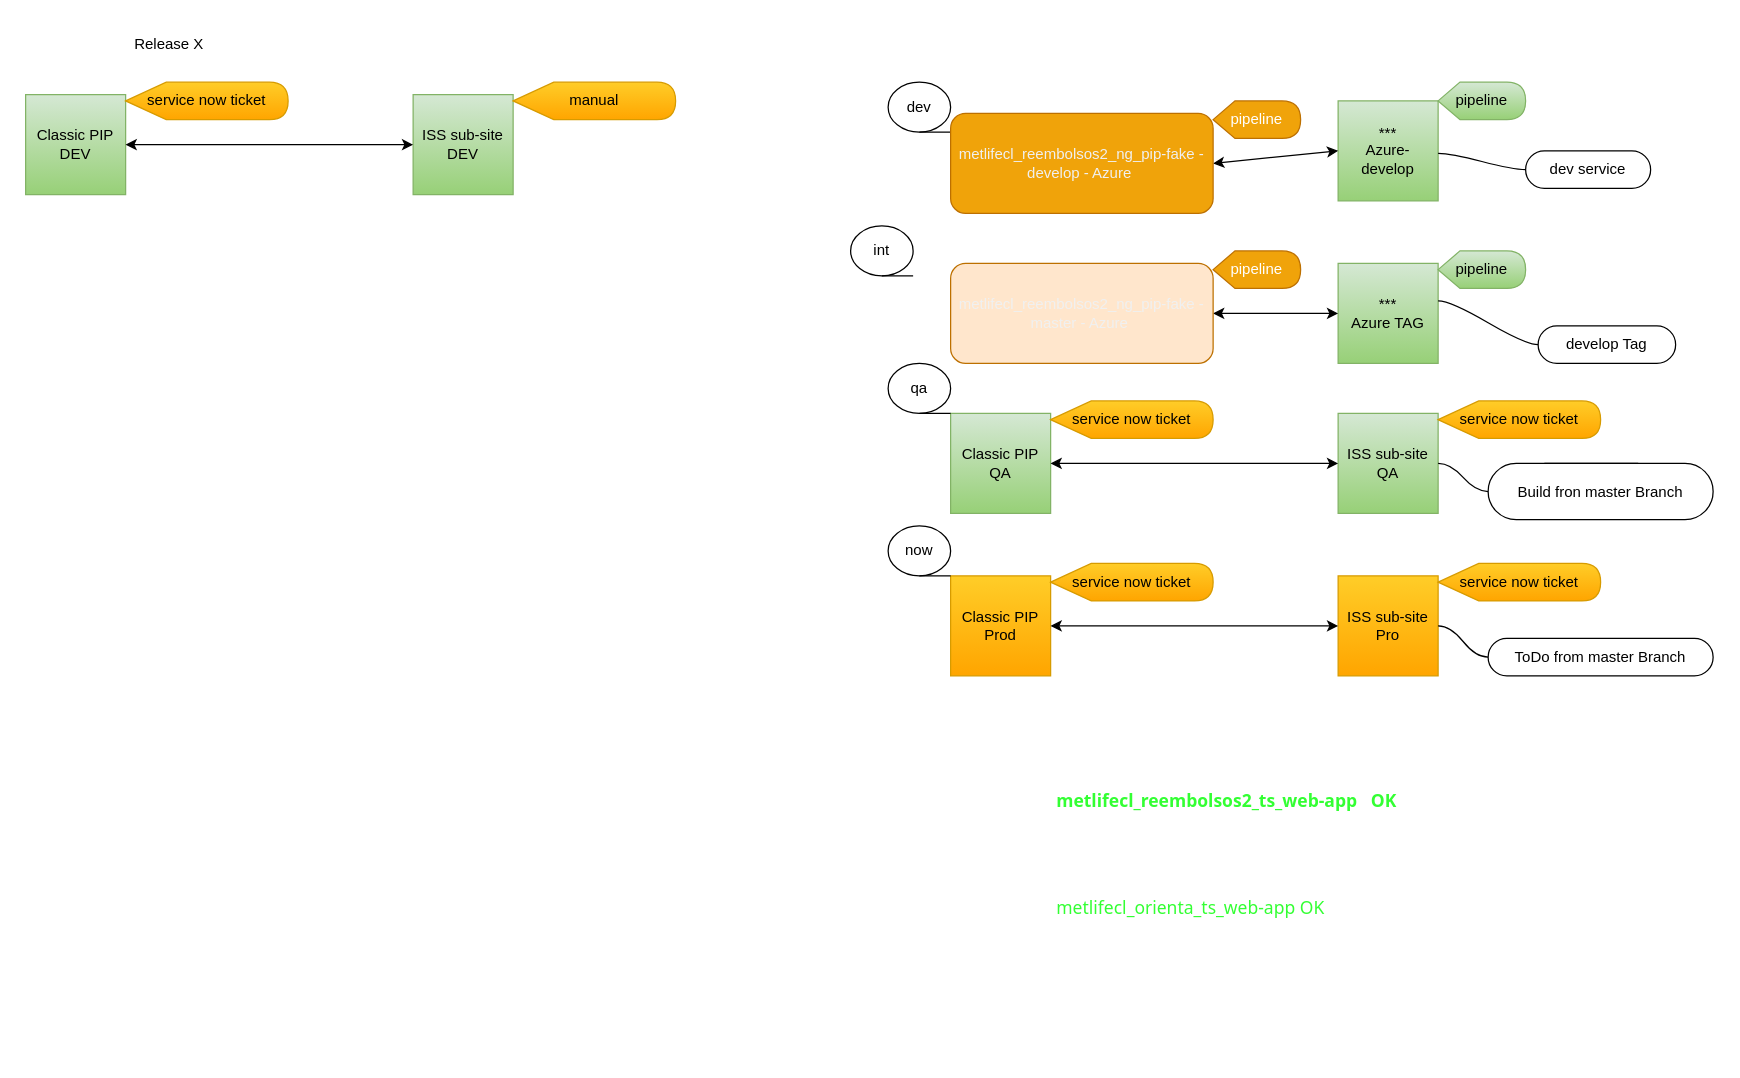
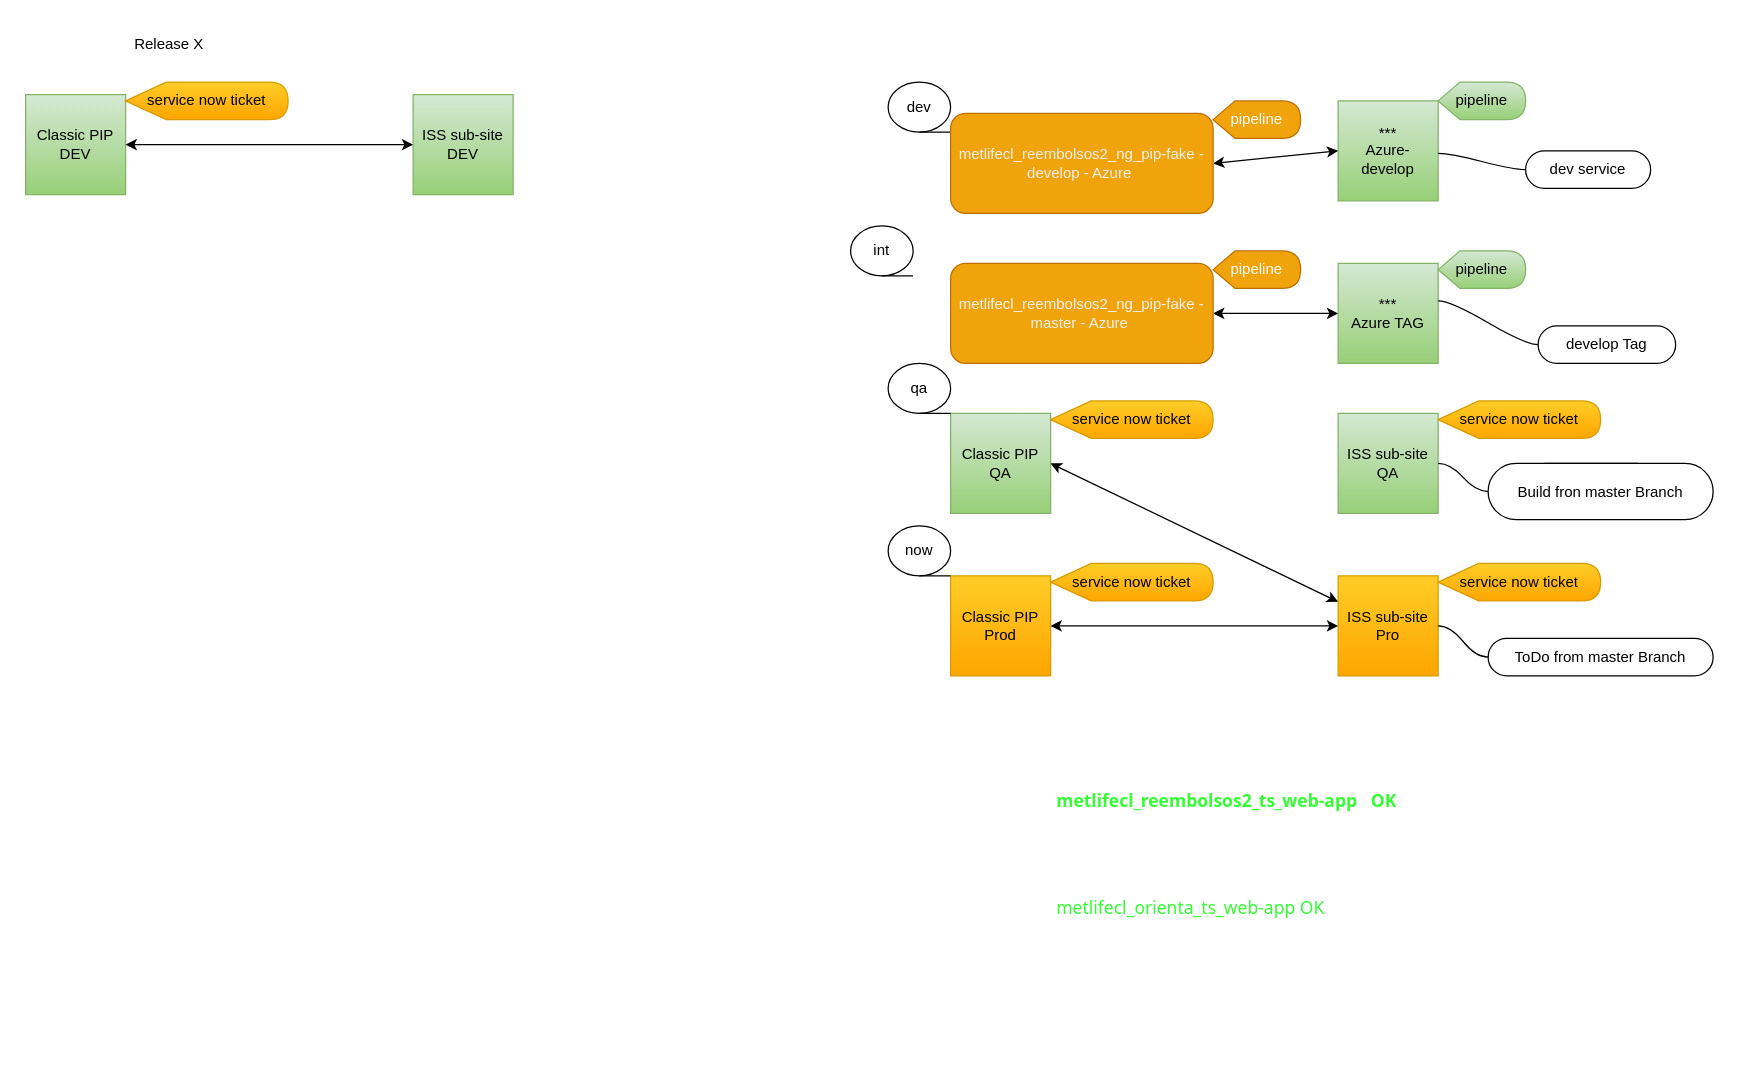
  <mxCell id="0" />
  <mxCell id="1" parent="0" />
  <mxCell id="2" value="Classic PIP QA&lt;br&gt;" style="whiteSpace=wrap;html=1;aspect=fixed;fillColor=#d5e8d4;gradientColor=#97d077;strokeColor=#82b366;" parent="1" vertex="1"><mxGeometry y="330" width="80" height="80" as="geometry" x="760" /></mxCell>
  <mxCell id="3" value="Classic PIP Prod" style="whiteSpace=wrap;html=1;aspect=fixed;fillColor=#ffcd28;gradientColor=#ffa500;strokeColor=#d79b00;" parent="1" vertex="1"><mxGeometry y="460" width="80" height="80" as="geometry" x="760" /></mxCell>
  <mxCell id="4" value="***&lt;br&gt;Azure- develop" style="whiteSpace=wrap;html=1;aspect=fixed;fillColor=#d5e8d4;gradientColor=#97d077;strokeColor=#82b366;" parent="1" vertex="1"><mxGeometry x="1070" y="80" width="80" height="80" as="geometry" /></mxCell>
  <mxCell id="5" value="***&lt;br&gt;Azure TAG" style="whiteSpace=wrap;html=1;aspect=fixed;fillColor=#d5e8d4;gradientColor=#97d077;strokeColor=#82b366;" parent="1" vertex="1"><mxGeometry x="1070" y="210" width="80" height="80" as="geometry" /></mxCell>
  <mxCell id="6" value="ISS sub-site QA" style="whiteSpace=wrap;html=1;aspect=fixed;fillColor=#d5e8d4;gradientColor=#97d077;strokeColor=#82b366;" parent="1" vertex="1"><mxGeometry x="1070" y="330" width="80" height="80" as="geometry" /></mxCell>
  <mxCell id="7" value="ISS sub-site Pro" style="whiteSpace=wrap;html=1;aspect=fixed;fillColor=#ffcd28;gradientColor=#ffa500;strokeColor=#d79b00;" parent="1" vertex="1"><mxGeometry x="1070" y="460" width="80" height="80" as="geometry" /></mxCell>
  <mxCell id="8" value="dev service" style="whiteSpace=wrap;html=1;rounded=1;arcSize=50;align=center;verticalAlign=middle;strokeWidth=1;autosize=1;spacing=4;treeFolding=1;treeMoving=1;newEdgeStyle={&quot;edgeStyle&quot;:&quot;entityRelationEdgeStyle&quot;,&quot;startArrow&quot;:&quot;none&quot;,&quot;endArrow&quot;:&quot;none&quot;,&quot;segment&quot;:10,&quot;curved&quot;:1,&quot;sourcePerimeterSpacing&quot;:0,&quot;targetPerimeterSpacing&quot;:0};" parent="1" vertex="1"><mxGeometry x="1220" y="120" width="100" height="30" as="geometry" /></mxCell>
  <mxCell id="9" value="" style="edgeStyle=entityRelationEdgeStyle;startArrow=none;endArrow=none;segment=10;curved=1;sourcePerimeterSpacing=0;targetPerimeterSpacing=0;" parent="1" target="8" edge="1"><mxGeometry relative="1" as="geometry"><mxPoint x="1150" y="122" as="sourcePoint" /></mxGeometry></mxCell>
  <mxCell id="10" value="develop Tag" style="whiteSpace=wrap;html=1;rounded=1;arcSize=50;align=center;verticalAlign=middle;strokeWidth=1;autosize=1;spacing=4;treeFolding=1;treeMoving=1;newEdgeStyle={&quot;edgeStyle&quot;:&quot;entityRelationEdgeStyle&quot;,&quot;startArrow&quot;:&quot;none&quot;,&quot;endArrow&quot;:&quot;none&quot;,&quot;segment&quot;:10,&quot;curved&quot;:1,&quot;sourcePerimeterSpacing&quot;:0,&quot;targetPerimeterSpacing&quot;:0};" parent="1" vertex="1"><mxGeometry x="1230" y="260" width="110" height="30" as="geometry" /></mxCell>
  <mxCell id="11" value="" style="edgeStyle=entityRelationEdgeStyle;startArrow=none;endArrow=none;segment=10;curved=1;sourcePerimeterSpacing=0;targetPerimeterSpacing=0;" parent="1" target="10" edge="1"><mxGeometry relative="1" as="geometry"><mxPoint x="1150" y="240" as="sourcePoint" /></mxGeometry></mxCell>
  <mxCell id="12" value="Build fron master Branch" style="whiteSpace=wrap;html=1;rounded=1;arcSize=50;align=center;verticalAlign=middle;strokeWidth=1;autosize=1;spacing=4;treeFolding=1;treeMoving=1;newEdgeStyle={&quot;edgeStyle&quot;:&quot;entityRelationEdgeStyle&quot;,&quot;startArrow&quot;:&quot;none&quot;,&quot;endArrow&quot;:&quot;none&quot;,&quot;segment&quot;:10,&quot;curved&quot;:1,&quot;sourcePerimeterSpacing&quot;:0,&quot;targetPerimeterSpacing&quot;:0};" parent="1" vertex="1"><mxGeometry x="1190" y="370" width="180" height="45" as="geometry" /></mxCell>
  <mxCell id="13" value="" style="edgeStyle=entityRelationEdgeStyle;startArrow=none;endArrow=none;segment=10;curved=1;sourcePerimeterSpacing=0;targetPerimeterSpacing=0;" parent="1" target="12" edge="1"><mxGeometry relative="1" as="geometry"><mxPoint x="1150" y="370" as="sourcePoint" /></mxGeometry></mxCell>
  <mxCell id="14" style="edgeStyle=entityRelationEdgeStyle;html=1;startArrow=none;endArrow=none;segment=10;curved=1;sourcePerimeterSpacing=0;targetPerimeterSpacing=0;exitX=0.25;exitY=0;exitDx=0;exitDy=0;entryX=0.667;entryY=0;entryDx=0;entryDy=0;entryPerimeter=0;" parent="1" source="12" target="12" edge="1"><mxGeometry relative="1" as="geometry" /></mxCell>
  <mxCell id="15" value="ToDo from master&amp;nbsp;Branch" style="whiteSpace=wrap;html=1;rounded=1;arcSize=50;align=center;verticalAlign=middle;strokeWidth=1;autosize=1;spacing=4;treeFolding=1;treeMoving=1;newEdgeStyle={&quot;edgeStyle&quot;:&quot;entityRelationEdgeStyle&quot;,&quot;startArrow&quot;:&quot;none&quot;,&quot;endArrow&quot;:&quot;none&quot;,&quot;segment&quot;:10,&quot;curved&quot;:1,&quot;sourcePerimeterSpacing&quot;:0,&quot;targetPerimeterSpacing&quot;:0};" parent="1" vertex="1"><mxGeometry x="1190" y="510" width="180" height="30" as="geometry" /></mxCell>
  <mxCell id="16" value="" style="edgeStyle=entityRelationEdgeStyle;startArrow=none;endArrow=none;segment=10;curved=1;sourcePerimeterSpacing=0;targetPerimeterSpacing=0;exitX=1;exitY=0.5;exitDx=0;exitDy=0;" parent="1" source="7" target="15" edge="1"><mxGeometry relative="1" as="geometry"><mxPoint x="1160" y="490" as="sourcePoint" /></mxGeometry></mxCell>
  <mxCell id="17" value="" style="endArrow=classic;startArrow=classic;html=1;entryX=0;entryY=0.5;entryDx=0;entryDy=0;exitX=1;exitY=0.5;exitDx=0;exitDy=0;" parent="1" source="29" target="4" edge="1"><mxGeometry width="50" height="50" relative="1" as="geometry"><mxPoint x="980" y="130" as="sourcePoint" /><mxPoint x="1270" y="250" as="targetPoint" /></mxGeometry></mxCell>
  <mxCell id="18" value="" style="endArrow=classic;startArrow=classic;html=1;entryX=0;entryY=0.5;entryDx=0;entryDy=0;exitX=1;exitY=0.5;exitDx=0;exitDy=0;" parent="1" source="31" target="5" edge="1"><mxGeometry width="50" height="50" relative="1" as="geometry"><mxPoint x="980" y="250" as="sourcePoint" /><mxPoint x="1270" y="250" as="targetPoint" /></mxGeometry></mxCell>
- <mxCell id="19" value="" style="endArrow=classic;startArrow=classic;html=1;exitX=1;exitY=0.5;exitDx=0;exitDy=0;entryX=0;entryY=0.5;entryDx=0;entryDy=0;" parent="1" source="2" target="6" edge="1"><mxGeometry width="50" height="50" relative="1" as="geometry"><mxPoint x="970" y="360" as="sourcePoint" /><mxPoint x="1020" y="310" as="targetPoint" /></mxGeometry></mxCell>
+ <mxCell id="19" value="" style="endArrow=classic;startArrow=classic;html=1;exitX=1;exitY=0.5;exitDx=0;exitDy=0;" parent="1" source="2" target="7" edge="1"><mxGeometry width="50" height="50" relative="1" as="geometry"><mxPoint x="970" y="360" as="sourcePoint" /><mxPoint x="1020" y="310" as="targetPoint" /></mxGeometry></mxCell>
  <mxCell id="20" value="" style="endArrow=classic;startArrow=classic;html=1;exitX=1;exitY=0.5;exitDx=0;exitDy=0;entryX=0;entryY=0.5;entryDx=0;entryDy=0;" parent="1" source="3" target="7" edge="1"><mxGeometry width="50" height="50" relative="1" as="geometry"><mxPoint x="990" y="488" as="sourcePoint" /><mxPoint x="1040" y="438" as="targetPoint" /></mxGeometry></mxCell>
  <mxCell id="21" value="dev" style="shape=tapeData;whiteSpace=wrap;html=1;perimeter=ellipsePerimeter;" parent="1" vertex="1"><mxGeometry x="710" y="65" width="50" height="40" as="geometry" /></mxCell>
  <mxCell id="22" value="int" style="shape=tapeData;whiteSpace=wrap;html=1;perimeter=ellipsePerimeter;" parent="1" vertex="1"><mxGeometry x="680" y="180" width="50" height="40" as="geometry" /></mxCell>
  <mxCell id="23" value="qa" style="shape=tapeData;whiteSpace=wrap;html=1;perimeter=ellipsePerimeter;" parent="1" vertex="1"><mxGeometry x="710" y="290" width="50" height="40" as="geometry" /></mxCell>
  <mxCell id="24" value="now" style="shape=tapeData;whiteSpace=wrap;html=1;perimeter=ellipsePerimeter;" parent="1" vertex="1"><mxGeometry x="710" y="420" width="50" height="40" as="geometry" /></mxCell>
  <mxCell id="25" value="pipeline" style="shape=display;whiteSpace=wrap;html=1;fillColor=#f0a30a;strokeColor=#BD7000;fontColor=#FFFFFF;" parent="1" vertex="1"><mxGeometry x="970" y="80" width="70" height="30" as="geometry" /></mxCell>
  <mxCell id="26" value="pipeline" style="shape=display;whiteSpace=wrap;html=1;fillColor=#d5e8d4;gradientColor=#97d077;strokeColor=#82b366;" parent="1" vertex="1"><mxGeometry x="1150" y="200" width="70" height="30" as="geometry" /></mxCell>
  <mxCell id="27" value="service now ticket" style="shape=display;whiteSpace=wrap;html=1;fillColor=#ffcd28;gradientColor=#ffa500;strokeColor=#d79b00;" parent="1" vertex="1"><mxGeometry x="1150" y="320" width="130" height="30" as="geometry" /></mxCell>
  <mxCell id="28" value="service now ticket" style="shape=display;whiteSpace=wrap;html=1;fillColor=#ffcd28;gradientColor=#ffa500;strokeColor=#d79b00;" parent="1" vertex="1"><mxGeometry x="1150" y="450" width="130" height="30" as="geometry" /></mxCell>
  <mxCell id="29" value="&lt;span style=&quot;color: rgb(240, 240, 240);&quot;&gt;metlifecl_reembolsos2_ng_pip-fake - develop - Azure&amp;nbsp;&lt;/span&gt;" style="rounded=1;whiteSpace=wrap;html=1;fillColor=#f0a30a;fontColor=#000000;strokeColor=#BD7000;labelBackgroundColor=none;" parent="1" vertex="1"><mxGeometry y="90" width="210" height="80" as="geometry" x="760" /></mxCell>
  <mxCell id="30" value="pipeline" style="shape=display;whiteSpace=wrap;html=1;fillColor=#d5e8d4;gradientColor=#97d077;strokeColor=#82b366;" parent="1" vertex="1"><mxGeometry x="1150" y="65" width="70" height="30" as="geometry" /></mxCell>
- <mxCell id="31" value="&lt;span style=&quot;color: rgb(240, 240, 240);&quot;&gt;metlifecl_reembolsos2_ng_pip-fake - master - Azure&amp;nbsp;&lt;/span&gt;" style="rounded=1;whiteSpace=wrap;html=1;fillColor=#ffe6cc;fontColor=#000000;strokeColor=#BD7000;labelBackgroundColor=none;" parent="1" vertex="1"><mxGeometry y="210" width="210" height="80" as="geometry" x="760" /></mxCell>
+ <mxCell id="31" value="&lt;span style=&quot;color: rgb(240, 240, 240);&quot;&gt;metlifecl_reembolsos2_ng_pip-fake - master - Azure&amp;nbsp;&lt;/span&gt;" style="rounded=1;whiteSpace=wrap;html=1;fillColor=#f0a30a;fontColor=#000000;strokeColor=#BD7000;labelBackgroundColor=none;" parent="1" vertex="1"><mxGeometry y="210" width="210" height="80" as="geometry" x="760" /></mxCell>
  <mxCell id="32" value="pipeline" style="shape=display;whiteSpace=wrap;html=1;fillColor=#f0a30a;strokeColor=#BD7000;fontColor=#FFFFFF;" parent="1" vertex="1"><mxGeometry x="970" y="200" width="70" height="30" as="geometry" /></mxCell>
  <mxCell id="33" value="service now ticket" style="shape=display;whiteSpace=wrap;html=1;fillColor=#ffcd28;gradientColor=#ffa500;strokeColor=#d79b00;" parent="1" vertex="1"><mxGeometry x="840" y="320" width="130" height="30" as="geometry" /></mxCell>
  <mxCell id="34" value="service now ticket" style="shape=display;whiteSpace=wrap;html=1;fillColor=#ffcd28;gradientColor=#ffa500;strokeColor=#d79b00;" parent="1" vertex="1"><mxGeometry x="840" y="450" width="130" height="30" as="geometry" /></mxCell>
  <mxCell id="35" value="&lt;h1&gt;&lt;ul&gt;&lt;li&gt;***&lt;/li&gt;&lt;li&gt;&lt;span style=&quot;font-family: &amp;quot;Segoe UI&amp;quot;, -apple-system, &amp;quot;system-ui&amp;quot;, Roboto, &amp;quot;Helvetica Neue&amp;quot;, Helvetica, Ubuntu, Arial, sans-serif, &amp;quot;Apple Color Emoji&amp;quot;, &amp;quot;Segoe UI Emoji&amp;quot;, &amp;quot;Segoe UI Symbol&amp;quot;; font-size: 14px; background-color: rgba(255, 255, 255, 0.08);&quot;&gt;&lt;font color=&quot;#33ff33&quot;&gt;metlifecl_reembolsos2_ts_web-app&amp;nbsp; &amp;nbsp;OK&lt;/font&gt;&lt;/span&gt;&lt;/li&gt;&lt;li&gt;&lt;span style=&quot;color: rgba(255, 255, 255, 0.8); font-family: &amp;quot;Segoe UI&amp;quot;, -apple-system, &amp;quot;system-ui&amp;quot;, Roboto, &amp;quot;Helvetica Neue&amp;quot;, Helvetica, Ubuntu, Arial, sans-serif, &amp;quot;Apple Color Emoji&amp;quot;, &amp;quot;Segoe UI Emoji&amp;quot;, &amp;quot;Segoe UI Symbol&amp;quot;; font-size: 14px; font-weight: 400; background-color: rgba(255, 255, 255, 0.08);&quot;&gt;metlifecl_health_product_view_web&amp;nbsp; ToDo - dev &amp;amp; Int&lt;/span&gt;&lt;br&gt;&lt;/li&gt;&lt;li&gt;&lt;span style=&quot;color: rgba(255, 255, 255, 0.8); font-family: &amp;quot;Segoe UI&amp;quot;, -apple-system, &amp;quot;system-ui&amp;quot;, Roboto, &amp;quot;Helvetica Neue&amp;quot;, Helvetica, Ubuntu, Arial, sans-serif, &amp;quot;Apple Color Emoji&amp;quot;, &amp;quot;Segoe UI Emoji&amp;quot;, &amp;quot;Segoe UI Symbol&amp;quot;; font-size: 14px; font-weight: 400; background-color: rgba(255, 255, 255, 0.08);&quot;&gt;metlifecl_orienta_public_web-app ToDo - dev, QA &amp;amp; Prod&lt;br&gt;&lt;/span&gt;&lt;/li&gt;&lt;li&gt;&lt;span style=&quot;font-family: &amp;quot;Segoe UI&amp;quot;, -apple-system, &amp;quot;system-ui&amp;quot;, Roboto, &amp;quot;Helvetica Neue&amp;quot;, Helvetica, Ubuntu, Arial, sans-serif, &amp;quot;Apple Color Emoji&amp;quot;, &amp;quot;Segoe UI Emoji&amp;quot;, &amp;quot;Segoe UI Symbol&amp;quot;; font-size: 14px; font-weight: 400; background-color: rgba(255, 255, 255, 0.08);&quot;&gt;&lt;font color=&quot;#33ff33&quot;&gt;metlifecl_orienta_ts_web-app OK&lt;/font&gt;&lt;/span&gt;&lt;br&gt;&lt;/li&gt;&lt;li&gt;&lt;span style=&quot;color: rgba(255, 255, 255, 0.8); font-family: &amp;quot;Segoe UI&amp;quot;, -apple-system, &amp;quot;system-ui&amp;quot;, Roboto, &amp;quot;Helvetica Neue&amp;quot;, Helvetica, Ubuntu, Arial, sans-serif, &amp;quot;Apple Color Emoji&amp;quot;, &amp;quot;Segoe UI Emoji&amp;quot;, &amp;quot;Segoe UI Symbol&amp;quot;; font-size: 14px; font-weight: 400; background-color: rgba(255, 255, 255, 0.08);&quot;&gt;metlifecl_reembolsos2_ng_pip-fake ToDo - dev, Int&lt;br&gt;&lt;/span&gt;&lt;/li&gt;&lt;/ul&gt;&lt;/h1&gt;" style="text;html=1;strokeColor=none;fillColor=none;spacing=5;spacingTop=-20;whiteSpace=wrap;overflow=hidden;rounded=0;labelBackgroundColor=none;fontColor=#FFFFFF;" parent="1" vertex="1"><mxGeometry x="800" y="580" width="450" height="260" as="geometry" /></mxCell>
  <mxCell id="36" value="Classic PIP DEV" style="whiteSpace=wrap;html=1;aspect=fixed;fillColor=#d5e8d4;gradientColor=#97d077;strokeColor=#82b366;" vertex="1" parent="1"><mxGeometry x="20" y="75" width="80" height="80" as="geometry" /></mxCell>
  <mxCell id="37" value="ISS sub-site DEV" style="whiteSpace=wrap;html=1;aspect=fixed;fillColor=#d5e8d4;gradientColor=#97d077;strokeColor=#82b366;" vertex="1" parent="1"><mxGeometry x="330" y="75" width="80" height="80" as="geometry" /></mxCell>
  <mxCell id="38" value="" style="endArrow=classic;startArrow=classic;html=1;exitX=1;exitY=0.5;exitDx=0;exitDy=0;entryX=0;entryY=0.5;entryDx=0;entryDy=0;" edge="1" parent="1" source="36" target="37"><mxGeometry width="50" height="50" relative="1" as="geometry"><mxPoint x="230" y="105" as="sourcePoint" /><mxPoint x="280" y="55" as="targetPoint" /></mxGeometry></mxCell>
- <mxCell id="39" value="manual&lt;br&gt;" style="shape=display;whiteSpace=wrap;html=1;fillColor=#ffcd28;gradientColor=#ffa500;strokeColor=#d79b00;" vertex="1" parent="1"><mxGeometry x="410" y="65" width="130" height="30" as="geometry" /></mxCell>
  <mxCell id="40" value="service now ticket" style="shape=display;whiteSpace=wrap;html=1;fillColor=#ffcd28;gradientColor=#ffa500;strokeColor=#d79b00;" vertex="1" parent="1"><mxGeometry x="100" y="65" width="130" height="30" as="geometry" /></mxCell>
  <mxCell id="41" value="Release X" style="text;html=1;strokeColor=none;fillColor=none;align=center;verticalAlign=middle;whiteSpace=wrap;rounded=0;" vertex="1" parent="1"><mxGeometry x="20" y="20" width="230" height="30" as="geometry" /></mxCell>
